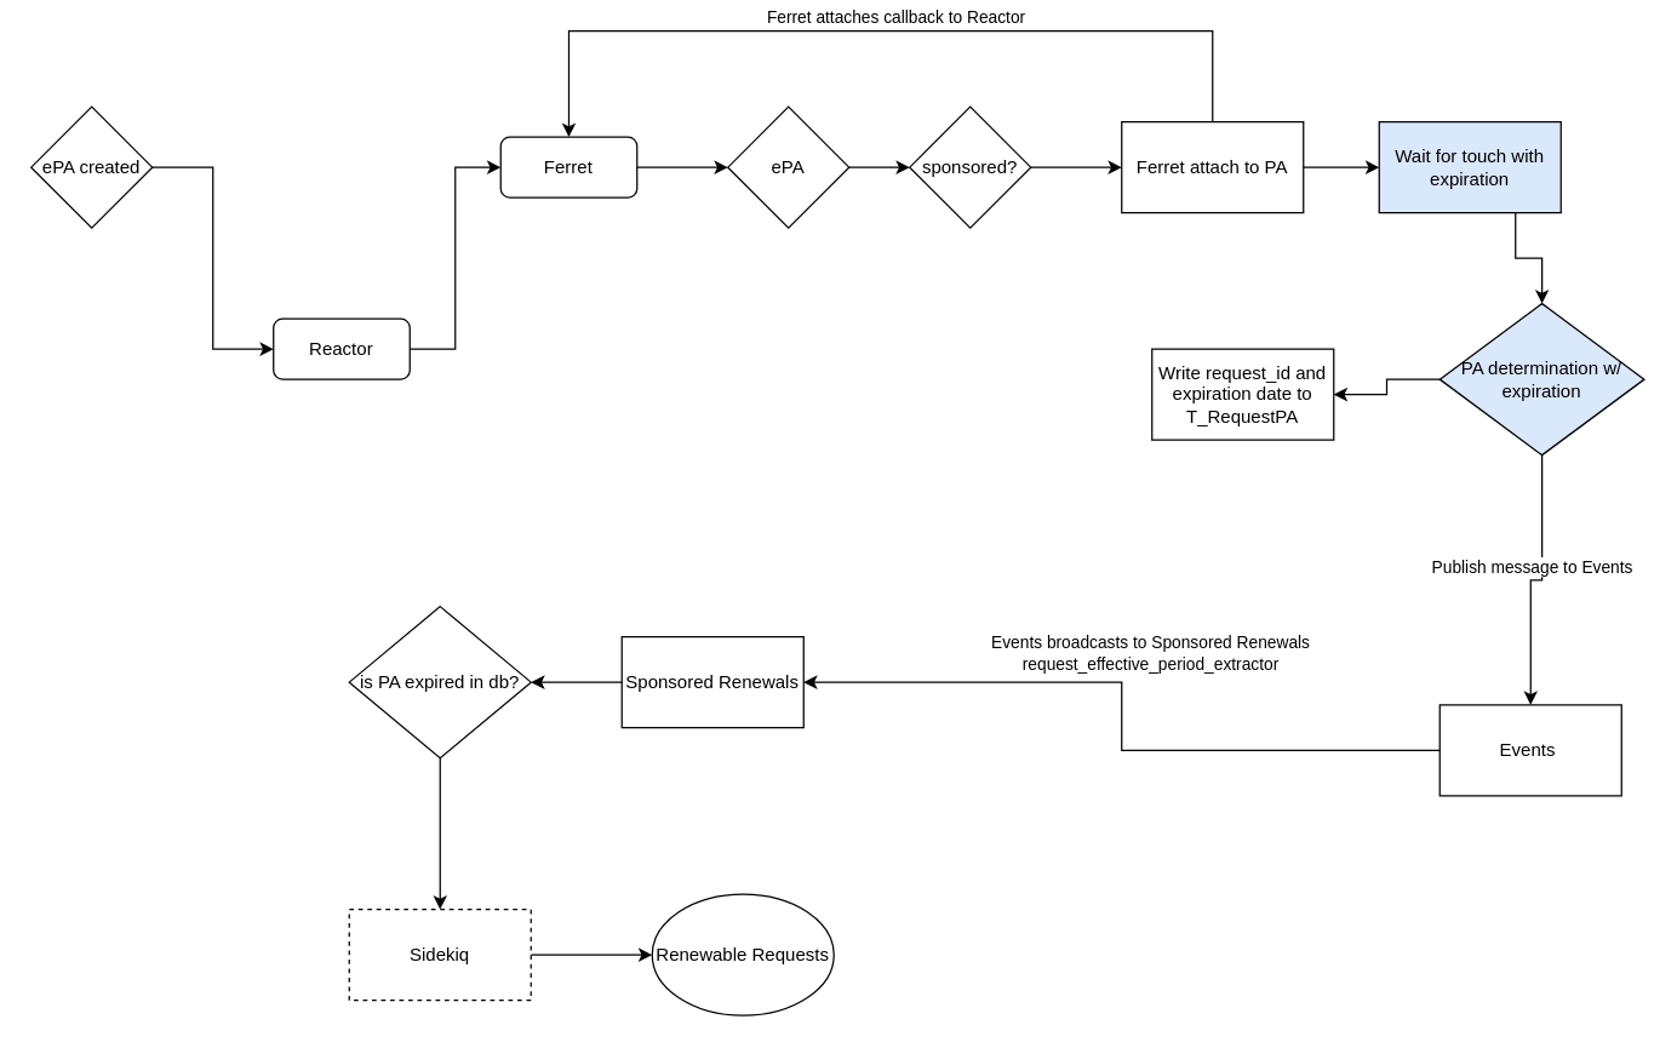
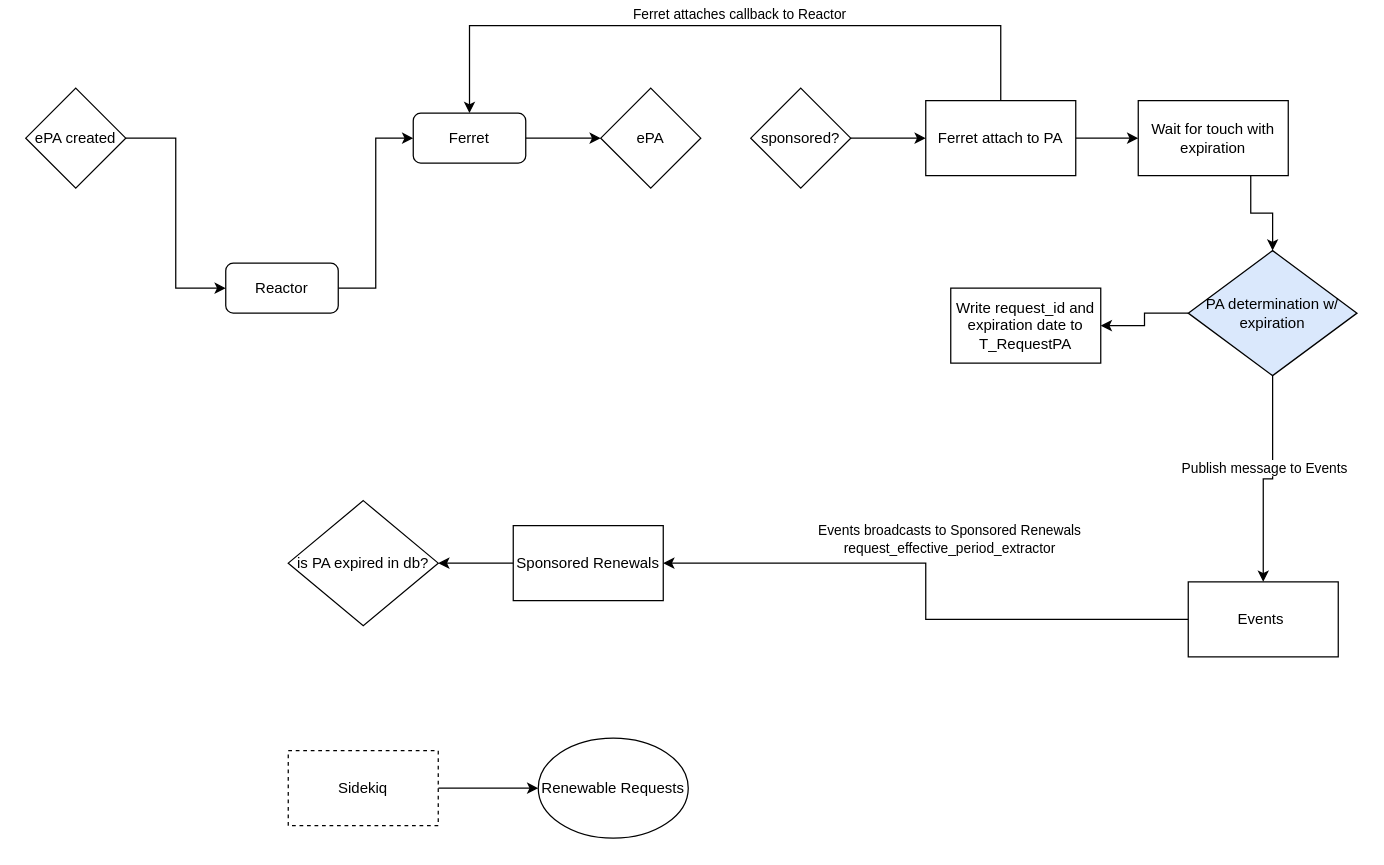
  <mxCell id="0" />
  <mxCell id="1" parent="0" />
  <mxCell id="2" style="edgeStyle=orthogonalEdgeStyle;rounded=0;orthogonalLoop=1;jettySize=auto;html=1;exitX=1;exitY=0.5;exitDx=0;exitDy=0;entryX=0;entryY=0.5;entryDx=0;entryDy=0;" edge="1" parent="1" source="3" target="5"><mxGeometry relative="1" as="geometry" /></mxCell>
  <mxCell id="3" value="Reactor" style="rounded=1;whiteSpace=wrap;html=1;" vertex="1" parent="1"><mxGeometry x="180" y="210" width="90" height="40" as="geometry" /></mxCell>
  <mxCell id="4" style="edgeStyle=orthogonalEdgeStyle;rounded=0;orthogonalLoop=1;jettySize=auto;html=1;exitX=1;exitY=0.5;exitDx=0;exitDy=0;entryX=0;entryY=0.5;entryDx=0;entryDy=0;" edge="1" parent="1" source="5" target="7"><mxGeometry relative="1" as="geometry" /></mxCell>
  <mxCell id="5" value="Ferret" style="rounded=1;whiteSpace=wrap;html=1;" vertex="1" parent="1"><mxGeometry x="330" y="90" width="90" height="40" as="geometry" /></mxCell>
- <mxCell id="6" style="edgeStyle=orthogonalEdgeStyle;rounded=0;orthogonalLoop=1;jettySize=auto;html=1;exitX=1;exitY=0.5;exitDx=0;exitDy=0;entryX=0;entryY=0.5;entryDx=0;entryDy=0;" edge="1" parent="1" source="7" target="11"><mxGeometry relative="1" as="geometry" /></mxCell>
  <mxCell id="7" value="ePA" style="rhombus;whiteSpace=wrap;html=1;" vertex="1" parent="1"><mxGeometry x="480" y="70" width="80" height="80" as="geometry" /></mxCell>
  <mxCell id="8" style="edgeStyle=orthogonalEdgeStyle;rounded=0;orthogonalLoop=1;jettySize=auto;html=1;exitX=1;exitY=0.5;exitDx=0;exitDy=0;entryX=0;entryY=0.5;entryDx=0;entryDy=0;" edge="1" parent="1" source="9" target="3"><mxGeometry relative="1" as="geometry" /></mxCell>
  <mxCell id="9" value="ePA created" style="rhombus;whiteSpace=wrap;html=1;" vertex="1" parent="1"><mxGeometry x="20" y="70" width="80" height="80" as="geometry" /></mxCell>
  <mxCell id="10" style="edgeStyle=orthogonalEdgeStyle;rounded=0;orthogonalLoop=1;jettySize=auto;html=1;exitX=1;exitY=0.5;exitDx=0;exitDy=0;entryX=0;entryY=0.5;entryDx=0;entryDy=0;" edge="1" parent="1" source="11" target="15"><mxGeometry relative="1" as="geometry" /></mxCell>
  <mxCell id="11" value="sponsored?" style="rhombus;whiteSpace=wrap;html=1;" vertex="1" parent="1"><mxGeometry x="600" y="70" width="80" height="80" as="geometry" /></mxCell>
  <mxCell id="12" style="edgeStyle=orthogonalEdgeStyle;rounded=0;orthogonalLoop=1;jettySize=auto;html=1;exitX=0.5;exitY=0;exitDx=0;exitDy=0;" edge="1" parent="1" source="15"><mxGeometry relative="1" as="geometry"><mxPoint x="375" y="90" as="targetPoint" /><Array as="points"><mxPoint x="800" y="20" /><mxPoint x="375" y="20" /></Array></mxGeometry></mxCell>
  <mxCell id="13" value="Ferret attaches callback to Reactor" style="edgeLabel;html=1;align=center;verticalAlign=middle;resizable=0;points=[];" vertex="1" connectable="0" parent="12"><mxGeometry x="-0.128" y="-1" relative="1" as="geometry"><mxPoint x="-28" y="-9" as="offset" /></mxGeometry></mxCell>
  <mxCell id="14" value="" style="edgeStyle=orthogonalEdgeStyle;rounded=0;orthogonalLoop=1;jettySize=auto;html=1;" edge="1" parent="1" source="15" target="17"><mxGeometry relative="1" as="geometry" /></mxCell>
  <mxCell id="15" value="Ferret attach to PA" style="rounded=0;whiteSpace=wrap;html=1;" vertex="1" parent="1"><mxGeometry x="740" y="80" width="120" height="60" as="geometry" /></mxCell>
  <mxCell id="16" style="edgeStyle=orthogonalEdgeStyle;rounded=0;orthogonalLoop=1;jettySize=auto;html=1;exitX=0.75;exitY=1;exitDx=0;exitDy=0;entryX=0.5;entryY=0;entryDx=0;entryDy=0;" edge="1" parent="1" source="17" target="22"><mxGeometry relative="1" as="geometry" /></mxCell>
- <mxCell id="17" value="Wait for touch with expiration" style="rounded=0;whiteSpace=wrap;html=1;fillColor=#dae8fc;" vertex="1" parent="1"><mxGeometry x="910" y="80" width="120" height="60" as="geometry" /></mxCell>
+ <mxCell id="17" value="Wait for touch with expiration" style="rounded=0;whiteSpace=wrap;html=1;" vertex="1" parent="1"><mxGeometry x="910" y="80" width="120" height="60" as="geometry" /></mxCell>
  <mxCell id="18" value="Write request_id and expiration date to T_RequestPA" style="rounded=0;whiteSpace=wrap;html=1;" vertex="1" parent="1"><mxGeometry x="760" y="230" width="120" height="60" as="geometry" /></mxCell>
  <mxCell id="19" style="edgeStyle=orthogonalEdgeStyle;rounded=0;orthogonalLoop=1;jettySize=auto;html=1;exitX=0.5;exitY=1;exitDx=0;exitDy=0;entryX=0.5;entryY=0;entryDx=0;entryDy=0;" edge="1" parent="1" source="22" target="25"><mxGeometry relative="1" as="geometry" /></mxCell>
  <mxCell id="20" value="Publish message to Events" style="edgeLabel;html=1;align=center;verticalAlign=middle;resizable=0;points=[];" vertex="1" connectable="0" parent="19"><mxGeometry x="-0.435" y="3" relative="1" as="geometry"><mxPoint x="-10.5" y="24" as="offset" /></mxGeometry></mxCell>
  <mxCell id="21" value="" style="edgeStyle=orthogonalEdgeStyle;rounded=0;orthogonalLoop=1;jettySize=auto;html=1;" edge="1" parent="1" source="22" target="18"><mxGeometry relative="1" as="geometry" /></mxCell>
  <mxCell id="22" value="PA determination w/ expiration" style="rhombus;whiteSpace=wrap;html=1;fillColor=#dae8fc;" vertex="1" parent="1"><mxGeometry x="950" y="200" width="135" height="100" as="geometry" /></mxCell>
  <mxCell id="23" value="" style="edgeStyle=orthogonalEdgeStyle;rounded=0;orthogonalLoop=1;jettySize=auto;html=1;" edge="1" parent="1" source="25" target="27"><mxGeometry relative="1" as="geometry" /></mxCell>
  <mxCell id="24" value="Events broadcasts to Sponsored Renewals&lt;br&gt;request_effective_period_extractor" style="edgeLabel;html=1;align=center;verticalAlign=middle;resizable=0;points=[];" vertex="1" connectable="0" parent="23"><mxGeometry x="0.143" y="4" relative="1" as="geometry"><mxPoint x="29" y="-24" as="offset" /></mxGeometry></mxCell>
  <mxCell id="25" value="Events&amp;nbsp;" style="rounded=0;whiteSpace=wrap;html=1;" vertex="1" parent="1"><mxGeometry x="950" y="465" width="120" height="60" as="geometry" /></mxCell>
  <mxCell id="26" value="" style="edgeStyle=orthogonalEdgeStyle;rounded=0;orthogonalLoop=1;jettySize=auto;html=1;" edge="1" parent="1" source="27" target="29"><mxGeometry relative="1" as="geometry" /></mxCell>
  <mxCell id="27" value="Sponsored Renewals" style="rounded=0;whiteSpace=wrap;html=1;" vertex="1" parent="1"><mxGeometry x="410" y="420" width="120" height="60" as="geometry" /></mxCell>
- <mxCell id="28" value="" style="edgeStyle=orthogonalEdgeStyle;rounded=0;orthogonalLoop=1;jettySize=auto;html=1;" edge="1" parent="1" source="29" target="31"><mxGeometry relative="1" as="geometry" /></mxCell>
  <mxCell id="29" value="is PA expired in db?" style="rhombus;whiteSpace=wrap;html=1;" vertex="1" parent="1"><mxGeometry x="230" y="400" width="120" height="100" as="geometry" /></mxCell>
  <mxCell id="30" value="" style="edgeStyle=orthogonalEdgeStyle;rounded=0;orthogonalLoop=1;jettySize=auto;html=1;" edge="1" parent="1" source="31" target="32"><mxGeometry relative="1" as="geometry" /></mxCell>
  <mxCell id="31" value="Sidekiq" style="whiteSpace=wrap;html=1;dashed=1;" vertex="1" parent="1"><mxGeometry x="230" y="600" width="120" height="60" as="geometry" /></mxCell>
  <mxCell id="32" value="Renewable Requests" style="ellipse;whiteSpace=wrap;html=1;" vertex="1" parent="1"><mxGeometry x="430" y="590" width="120" height="80" as="geometry" /></mxCell>
